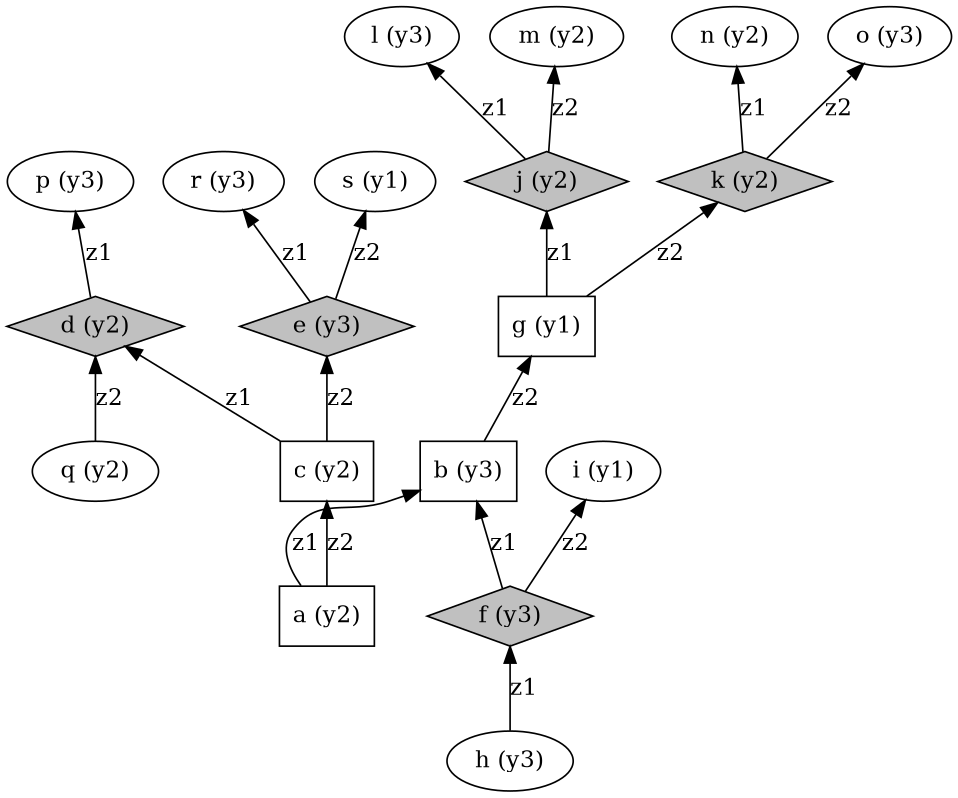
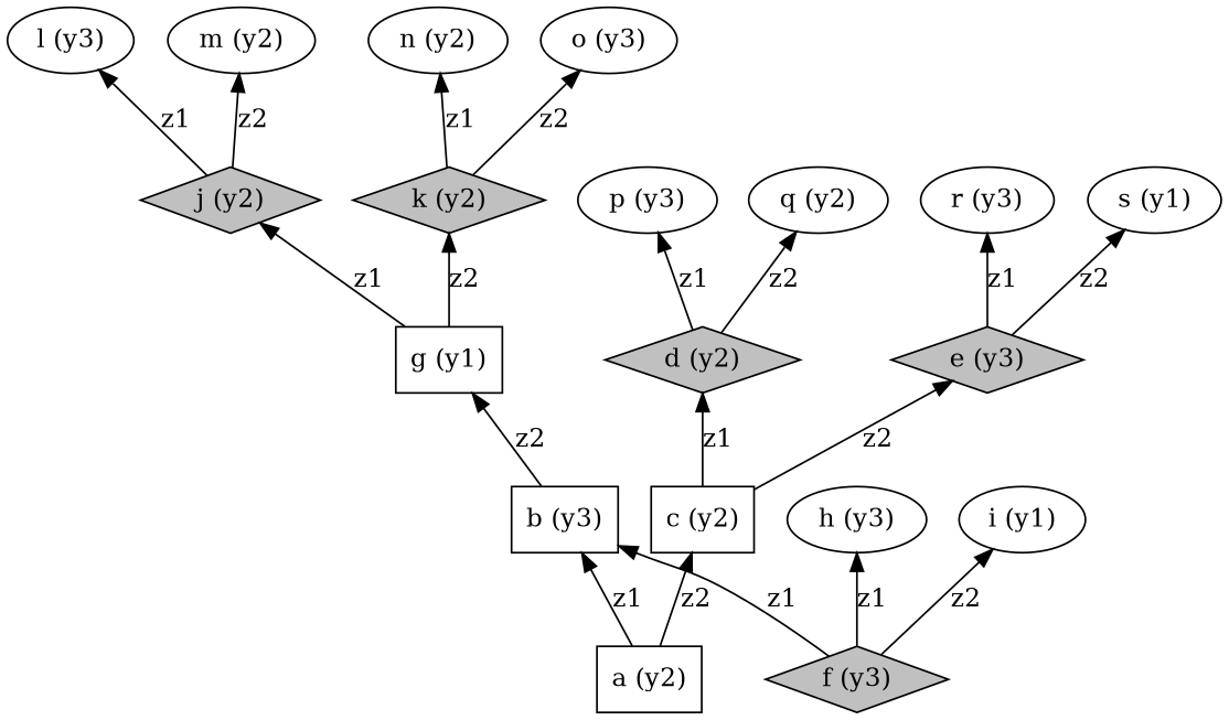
  digraph {
    ordering=out
    rankdir=BT
    "a (y2)" [shape=box]
    "b (y3)" [shape=box]
    "c (y2)" [shape=box]
    "g (y1)" [shape=box]
    "d (y2)" [fillcolor=gray shape=diamond style=filled]
    "e (y3)" [fillcolor=gray shape=diamond style=filled]
    "j (y2)" [fillcolor=gray shape=diamond style=filled]
    "k (y2)" [fillcolor=gray shape=diamond style=filled]
    "f (y3)" [fillcolor=gray shape=diamond style=filled]
    "h (y3)"
    "i (y1)"
    "p (y3)"
    "q (y2)"
    "r (y3)"
    "s (y1)"
    "l (y3)"
    "m (y2)"
    "n (y2)"
    "o (y3)"
    "a (y2)" -> "b (y3)" [label=z1]
    "a (y2)" -> "c (y2)" [label=z2]
    "b (y3)" -> "g (y1)" [label=z2]
    "c (y2)" -> "d (y2)" [label=z1]
    "c (y2)" -> "e (y3)" [label=z2]
    "g (y1)" -> "j (y2)" [label=z1]
    "g (y1)" -> "k (y2)" [label=z2]
    "d (y2)" -> "p (y3)" [label=z1]
-   "q (y2)" -> "d (y2)" [label=z2]
+   "d (y2)" -> "q (y2)" [label=z2]
    "e (y3)" -> "r (y3)" [label=z1]
    "e (y3)" -> "s (y1)" [label=z2]
    "j (y2)" -> "l (y3)" [label=z1]
    "j (y2)" -> "m (y2)" [label=z2]
    "k (y2)" -> "n (y2)" [label=z1]
    "k (y2)" -> "o (y3)" [label=z2]
    "f (y3)" -> "b (y3)" [label=z1]
-   "h (y3)" -> "f (y3)" [label=z1]
+   "f (y3)" -> "h (y3)" [label=z1]
    "f (y3)" -> "i (y1)" [label=z2]
  }
